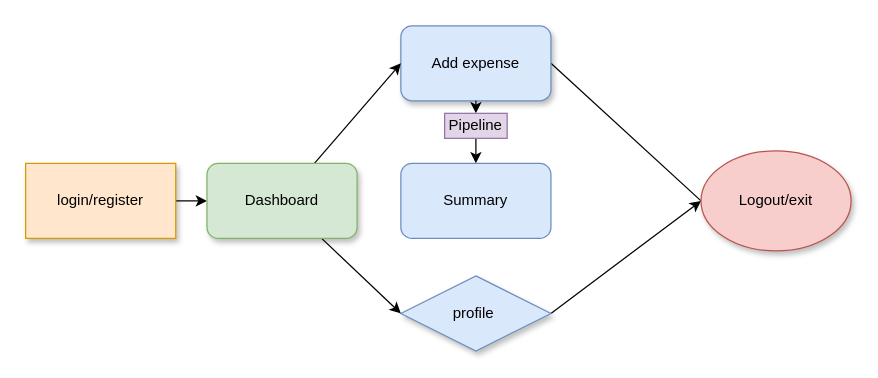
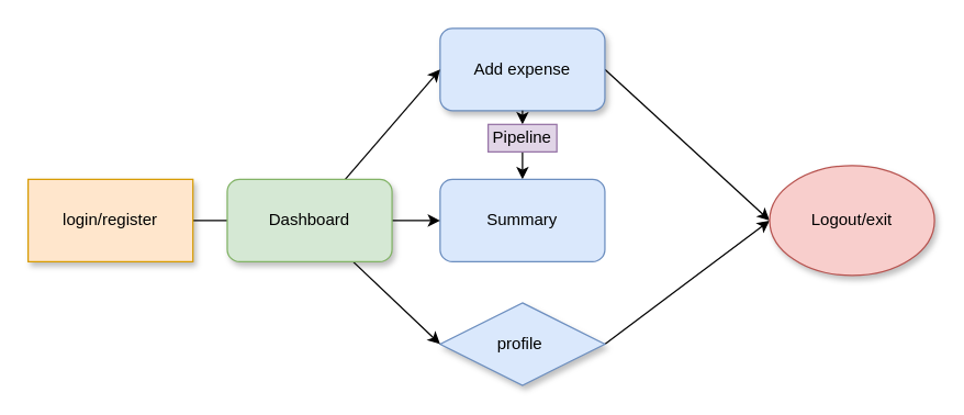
  <mxCell id="0" />
  <mxCell id="1" parent="0" />
- <mxCell id="2" style="edgeStyle=none;html=1;entryX=0;entryY=0.5;entryDx=0;entryDy=0;exitX=1;exitY=0.5;exitDx=0;exitDy=0;" edge="1" parent="1" source="3" target="14"><mxGeometry relative="1" as="geometry" /></mxCell>
+ <mxCell id="2" style="edgeStyle=none;html=1;entryX=0;entryY=0.5;entryDx=0;entryDy=0;exitX=1;exitY=0.5;exitDx=0;exitDy=0;endArrow=none;" edge="1" parent="1" source="3" target="14"><mxGeometry relative="1" as="geometry" /></mxCell>
  <mxCell id="3" value="login/register" style="whiteSpace=wrap;html=1;fillColor=#ffe6cc;strokeColor=#d79b00;shadow=1;movable=1;resizable=1;rotatable=1;deletable=1;editable=1;locked=0;connectable=1;" parent="1" vertex="1"><mxGeometry x="20" y="130" width="120" height="60" as="geometry" /></mxCell>
  <mxCell id="4" style="edgeStyle=none;html=1;entryX=0.5;entryY=0;entryDx=0;entryDy=0;" parent="1" source="16" target="9" edge="1"><mxGeometry relative="1" as="geometry"><mxPoint x="460" y="130" as="targetPoint" /></mxGeometry></mxCell>
- <mxCell id="5" style="edgeStyle=none;html=1;entryX=0;entryY=0.5;entryDx=0;entryDy=0;exitX=1;exitY=0.5;exitDx=0;exitDy=0;endArrow=none;" parent="1" source="6" target="10" edge="1"><mxGeometry relative="1" as="geometry"><mxPoint x="540" y="130" as="targetPoint" /></mxGeometry></mxCell>
+ <mxCell id="5" style="edgeStyle=none;html=1;entryX=0;entryY=0.5;entryDx=0;entryDy=0;exitX=1;exitY=0.5;exitDx=0;exitDy=0;" parent="1" source="6" target="10" edge="1"><mxGeometry relative="1" as="geometry"><mxPoint x="540" y="130" as="targetPoint" /></mxGeometry></mxCell>
  <mxCell id="6" value="Add expense" style="rounded=1;whiteSpace=wrap;html=1;fillColor=#dae8fc;strokeColor=#6c8ebf;shadow=1;" parent="1" vertex="1"><mxGeometry x="320" y="20" width="120" height="60" as="geometry" /></mxCell>
  <mxCell id="7" style="edgeStyle=none;html=1;entryX=0;entryY=0.5;entryDx=0;entryDy=0;exitX=1;exitY=0.5;exitDx=0;exitDy=0;" parent="1" source="8" target="10" edge="1"><mxGeometry relative="1" as="geometry"><mxPoint x="540" y="180" as="targetPoint" /></mxGeometry></mxCell>
  <mxCell id="8" value="profile&amp;nbsp;" style="rhombus;whiteSpace=wrap;html=1;shadow=1;fillColor=#dae8fc;strokeColor=#6c8ebf;" parent="1" vertex="1"><mxGeometry x="320" y="220" width="120" height="60" as="geometry" /></mxCell>
  <mxCell id="9" value="Summary" style="rounded=1;whiteSpace=wrap;html=1;fillColor=#dae8fc;strokeColor=#6c8ebf;" parent="1" vertex="1"><mxGeometry x="320" y="130" width="120" height="60" as="geometry" /></mxCell>
  <mxCell id="10" value="Logout/exit" style="ellipse;whiteSpace=wrap;html=1;fillColor=#f8cecc;strokeColor=#b85450;shadow=1;" parent="1" vertex="1"><mxGeometry x="560" y="120" width="120" height="80" as="geometry" /></mxCell>
+ <mxCell id="11" style="edgeStyle=none;html=1;entryX=0;entryY=0.5;entryDx=0;entryDy=0;exitX=1;exitY=0.5;exitDx=0;exitDy=0;" edge="1" parent="1" source="14" target="9"><mxGeometry relative="1" as="geometry" /></mxCell>
  <mxCell id="12" style="edgeStyle=none;html=1;entryX=0;entryY=0.5;entryDx=0;entryDy=0;" edge="1" parent="1" source="14" target="6"><mxGeometry relative="1" as="geometry" /></mxCell>
  <mxCell id="13" style="edgeStyle=none;html=1;entryX=0;entryY=0.5;entryDx=0;entryDy=0;" edge="1" parent="1" source="14" target="8"><mxGeometry relative="1" as="geometry" /></mxCell>
  <mxCell id="14" value="Dashboard" style="rounded=1;whiteSpace=wrap;html=1;shadow=1;fillColor=#d5e8d4;strokeColor=#82b366;" vertex="1" parent="1"><mxGeometry x="165" y="130" width="120" height="60" as="geometry" /></mxCell>
  <mxCell id="15" value="" style="edgeStyle=none;html=1;entryX=0.5;entryY=0;entryDx=0;entryDy=0;" edge="1" parent="1" source="6" target="16"><mxGeometry relative="1" as="geometry"><mxPoint x="380" y="130" as="targetPoint" /><mxPoint x="380" y="80" as="sourcePoint" /></mxGeometry></mxCell>
  <mxCell id="16" value="Pipeline" style="text;html=1;align=center;verticalAlign=middle;whiteSpace=wrap;rounded=0;fillColor=#e1d5e7;strokeColor=#9673a6;" parent="1" vertex="1"><mxGeometry x="355" y="90" width="50" height="20" as="geometry" /></mxCell>
